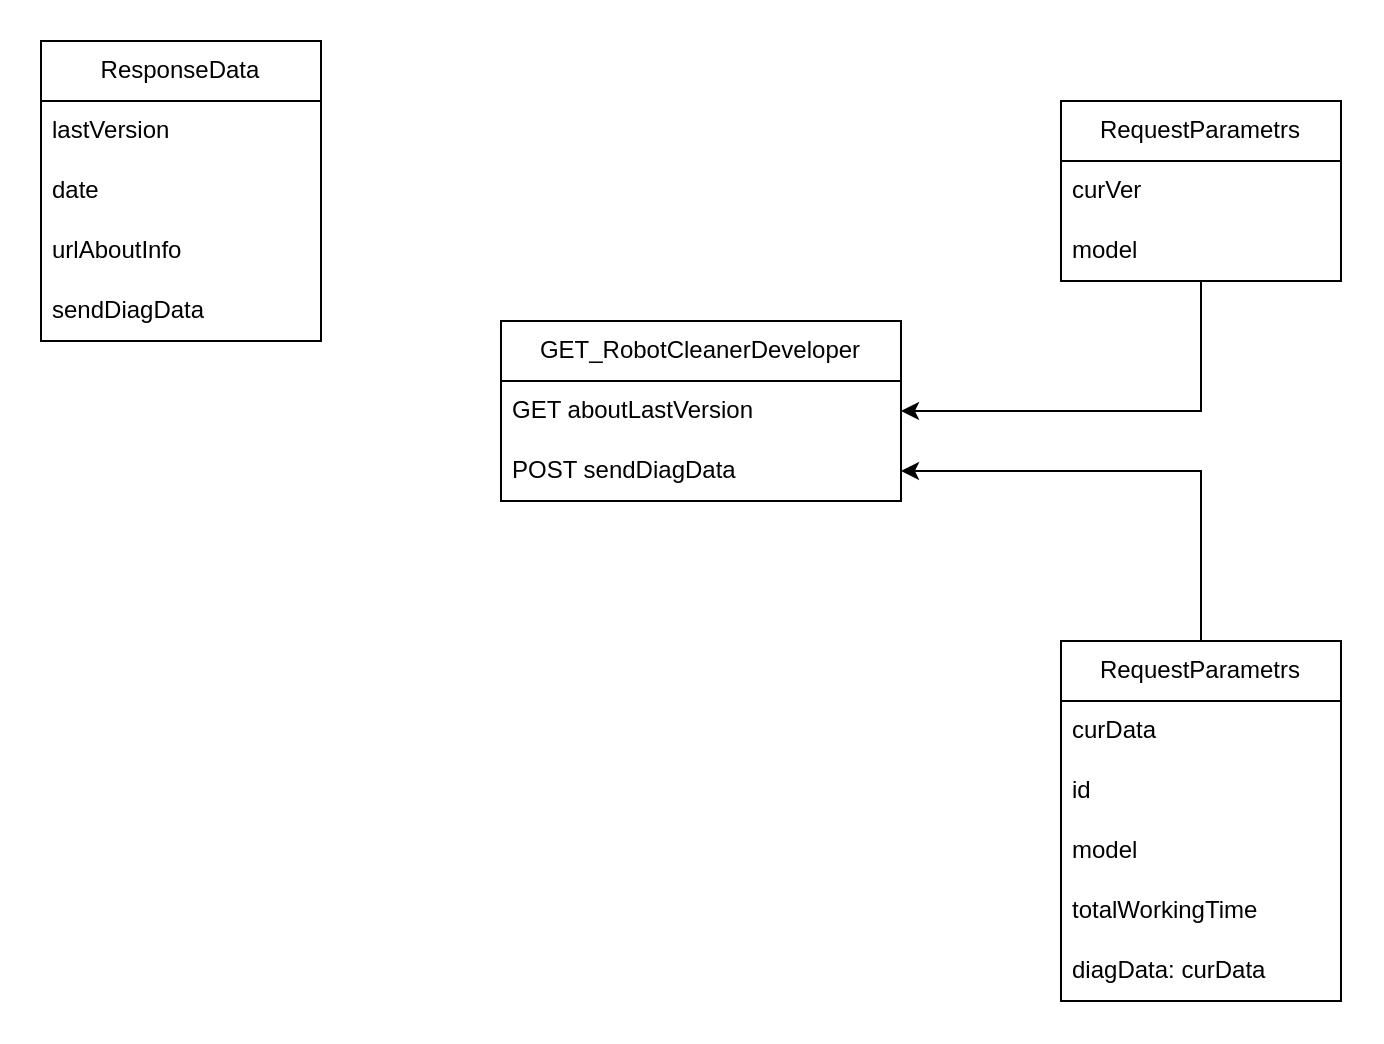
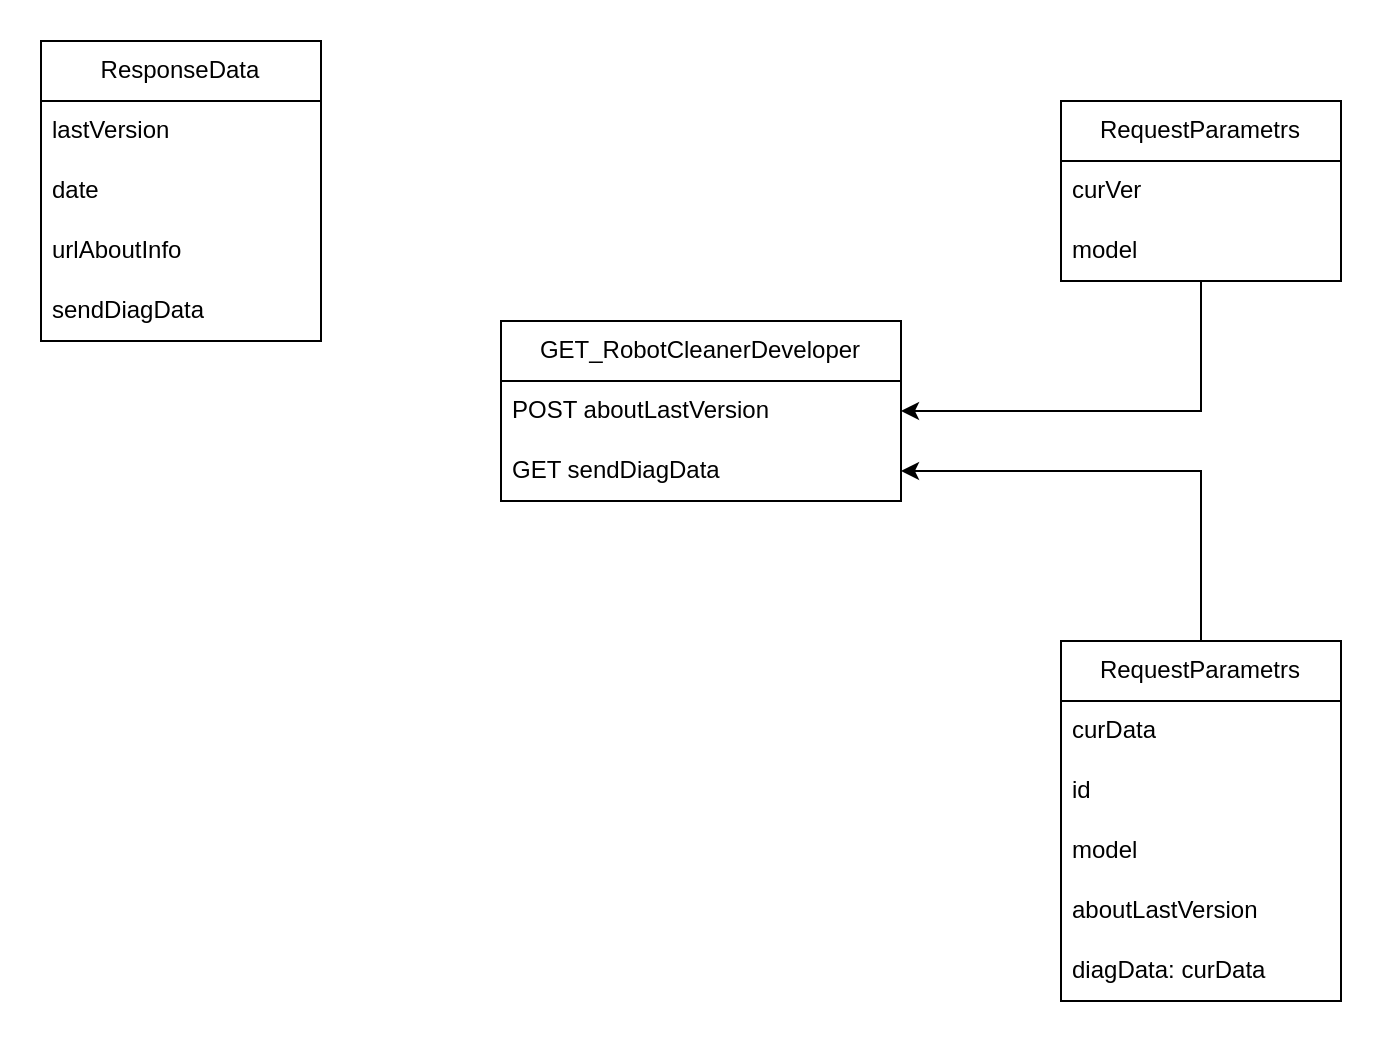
  <mxCell id="0" />
  <mxCell id="1" parent="0" />
  <mxCell id="2" value="GET_RobotCleanerDeveloper" style="swimlane;fontStyle=0;childLayout=stackLayout;horizontal=1;startSize=30;horizontalStack=0;resizeParent=1;resizeParentMax=0;resizeLast=0;collapsible=1;marginBottom=0;whiteSpace=wrap;html=1;" vertex="1" parent="1"><mxGeometry x="250" y="160" width="200" height="90" as="geometry" /></mxCell>
- <mxCell id="3" value="GET aboutLastVersion" style="text;strokeColor=none;fillColor=none;align=left;verticalAlign=middle;spacingLeft=4;spacingRight=4;overflow=hidden;points=[[0,0.5],[1,0.5]];portConstraint=eastwest;rotatable=0;whiteSpace=wrap;html=1;" vertex="1" parent="2"><mxGeometry y="30" width="200" height="30" as="geometry" /></mxCell>
- <mxCell id="4" value="POST sendDiagData" style="text;strokeColor=none;fillColor=none;align=left;verticalAlign=middle;spacingLeft=4;spacingRight=4;overflow=hidden;points=[[0,0.5],[1,0.5]];portConstraint=eastwest;rotatable=0;whiteSpace=wrap;html=1;" vertex="1" parent="2"><mxGeometry y="60" width="200" height="30" as="geometry" /></mxCell>
+ <mxCell id="3" value="POST aboutLastVersion" style="text;strokeColor=none;fillColor=none;align=left;verticalAlign=middle;spacingLeft=4;spacingRight=4;overflow=hidden;points=[[0,0.5],[1,0.5]];portConstraint=eastwest;rotatable=0;whiteSpace=wrap;html=1;" vertex="1" parent="2"><mxGeometry y="30" width="200" height="30" as="geometry" /></mxCell>
+ <mxCell id="4" value="GET sendDiagData" style="text;strokeColor=none;fillColor=none;align=left;verticalAlign=middle;spacingLeft=4;spacingRight=4;overflow=hidden;points=[[0,0.5],[1,0.5]];portConstraint=eastwest;rotatable=0;whiteSpace=wrap;html=1;" vertex="1" parent="2"><mxGeometry y="60" width="200" height="30" as="geometry" /></mxCell>
  <mxCell id="5" style="edgeStyle=orthogonalEdgeStyle;rounded=0;orthogonalLoop=1;jettySize=auto;html=1;entryX=1;entryY=0.5;entryDx=0;entryDy=0;" edge="1" parent="1" source="6" target="3"><mxGeometry relative="1" as="geometry" /></mxCell>
  <mxCell id="6" value="RequestParametrs" style="swimlane;fontStyle=0;childLayout=stackLayout;horizontal=1;startSize=30;horizontalStack=0;resizeParent=1;resizeParentMax=0;resizeLast=0;collapsible=1;marginBottom=0;whiteSpace=wrap;html=1;" vertex="1" parent="1"><mxGeometry x="530" y="50" width="140" height="90" as="geometry" /></mxCell>
  <mxCell id="7" value="curVer" style="text;strokeColor=none;fillColor=none;align=left;verticalAlign=middle;spacingLeft=4;spacingRight=4;overflow=hidden;points=[[0,0.5],[1,0.5]];portConstraint=eastwest;rotatable=0;whiteSpace=wrap;html=1;" vertex="1" parent="6"><mxGeometry y="30" width="140" height="30" as="geometry" /></mxCell>
  <mxCell id="8" value="model" style="text;strokeColor=none;fillColor=none;align=left;verticalAlign=middle;spacingLeft=4;spacingRight=4;overflow=hidden;points=[[0,0.5],[1,0.5]];portConstraint=eastwest;rotatable=0;whiteSpace=wrap;html=1;" vertex="1" parent="6"><mxGeometry y="60" width="140" height="30" as="geometry" /></mxCell>
  <mxCell id="9" value="ResponseData" style="swimlane;fontStyle=0;childLayout=stackLayout;horizontal=1;startSize=30;horizontalStack=0;resizeParent=1;resizeParentMax=0;resizeLast=0;collapsible=1;marginBottom=0;whiteSpace=wrap;html=1;" vertex="1" parent="1"><mxGeometry x="20" y="20" width="140" height="150" as="geometry" /></mxCell>
  <mxCell id="10" value="lastVersion" style="text;strokeColor=none;fillColor=none;align=left;verticalAlign=middle;spacingLeft=4;spacingRight=4;overflow=hidden;points=[[0,0.5],[1,0.5]];portConstraint=eastwest;rotatable=0;whiteSpace=wrap;html=1;" vertex="1" parent="9"><mxGeometry y="30" width="140" height="30" as="geometry" /></mxCell>
  <mxCell id="11" value="date" style="text;strokeColor=none;fillColor=none;align=left;verticalAlign=middle;spacingLeft=4;spacingRight=4;overflow=hidden;points=[[0,0.5],[1,0.5]];portConstraint=eastwest;rotatable=0;whiteSpace=wrap;html=1;" vertex="1" parent="9"><mxGeometry y="60" width="140" height="30" as="geometry" /></mxCell>
  <mxCell id="12" value="urlAboutInfo" style="text;strokeColor=none;fillColor=none;align=left;verticalAlign=middle;spacingLeft=4;spacingRight=4;overflow=hidden;points=[[0,0.5],[1,0.5]];portConstraint=eastwest;rotatable=0;whiteSpace=wrap;html=1;" vertex="1" parent="9"><mxGeometry y="90" width="140" height="30" as="geometry" /></mxCell>
  <mxCell id="13" value="sendDiagData" style="text;strokeColor=none;fillColor=none;align=left;verticalAlign=middle;spacingLeft=4;spacingRight=4;overflow=hidden;points=[[0,0.5],[1,0.5]];portConstraint=eastwest;rotatable=0;whiteSpace=wrap;html=1;" vertex="1" parent="9"><mxGeometry y="120" width="140" height="30" as="geometry" /></mxCell>
  <mxCell id="14" style="edgeStyle=orthogonalEdgeStyle;rounded=0;orthogonalLoop=1;jettySize=auto;html=1;entryX=1;entryY=0.5;entryDx=0;entryDy=0;" edge="1" parent="1" source="15" target="4"><mxGeometry relative="1" as="geometry" /></mxCell>
  <mxCell id="15" value="RequestParametrs" style="swimlane;fontStyle=0;childLayout=stackLayout;horizontal=1;startSize=30;horizontalStack=0;resizeParent=1;resizeParentMax=0;resizeLast=0;collapsible=1;marginBottom=0;whiteSpace=wrap;html=1;" vertex="1" parent="1"><mxGeometry x="530" y="320" width="140" height="180" as="geometry" /></mxCell>
  <mxCell id="16" value="curData" style="text;strokeColor=none;fillColor=none;align=left;verticalAlign=middle;spacingLeft=4;spacingRight=4;overflow=hidden;points=[[0,0.5],[1,0.5]];portConstraint=eastwest;rotatable=0;whiteSpace=wrap;html=1;" vertex="1" parent="15"><mxGeometry y="30" width="140" height="30" as="geometry" /></mxCell>
  <mxCell id="17" value="id" style="text;strokeColor=none;fillColor=none;align=left;verticalAlign=middle;spacingLeft=4;spacingRight=4;overflow=hidden;points=[[0,0.5],[1,0.5]];portConstraint=eastwest;rotatable=0;whiteSpace=wrap;html=1;" vertex="1" parent="15"><mxGeometry y="60" width="140" height="30" as="geometry" /></mxCell>
  <mxCell id="18" value="model" style="text;strokeColor=none;fillColor=none;align=left;verticalAlign=middle;spacingLeft=4;spacingRight=4;overflow=hidden;points=[[0,0.5],[1,0.5]];portConstraint=eastwest;rotatable=0;whiteSpace=wrap;html=1;" vertex="1" parent="15"><mxGeometry y="90" width="140" height="30" as="geometry" /></mxCell>
- <mxCell id="19" value="totalWorkingTime" style="text;strokeColor=none;fillColor=none;align=left;verticalAlign=middle;spacingLeft=4;spacingRight=4;overflow=hidden;points=[[0,0.5],[1,0.5]];portConstraint=eastwest;rotatable=0;whiteSpace=wrap;html=1;" vertex="1" parent="15"><mxGeometry y="120" width="140" height="30" as="geometry" /></mxCell>
+ <mxCell id="19" value="aboutLastVersion" style="text;strokeColor=none;fillColor=none;align=left;verticalAlign=middle;spacingLeft=4;spacingRight=4;overflow=hidden;points=[[0,0.5],[1,0.5]];portConstraint=eastwest;rotatable=0;whiteSpace=wrap;html=1;" vertex="1" parent="15"><mxGeometry y="120" width="140" height="30" as="geometry" /></mxCell>
  <mxCell id="20" value="diagData: curData" style="text;strokeColor=none;fillColor=none;align=left;verticalAlign=middle;spacingLeft=4;spacingRight=4;overflow=hidden;points=[[0,0.5],[1,0.5]];portConstraint=eastwest;rotatable=0;whiteSpace=wrap;html=1;" vertex="1" parent="15"><mxGeometry y="150" width="140" height="30" as="geometry" /></mxCell>
